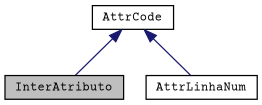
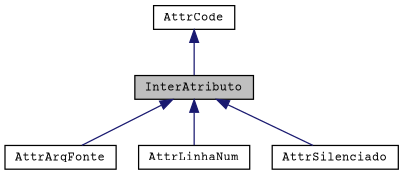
  digraph {
    fontname="Courier Prime"
    node [color=black fillcolor=white fontname="Courier Prime" fontsize=10 shape=record style=filled]
    edge [color=midnightblue dir=back fontname="Courier Prime" fontsize=10 labelfontname=Helvetica labelfontsize=10 style=solid]
    n1 [fillcolor=grey75 fontcolor=black height=0.2 label=InterAtributo width=0.4]
+   n2 [height=0.2 label=AttrArqFonte width=0.4]
    n3 [height=0.2 label=AttrLinhaNum width=0.4]
+   n4 [height=0.2 label=AttrSilenciado width=0.4]
    n5 [height=0.2 label=AttrCode width=0.4]
-   n5 -> n3
+   n1 -> n2
+   n1 -> n3
+   n1 -> n4
    n5 -> n1
  }
